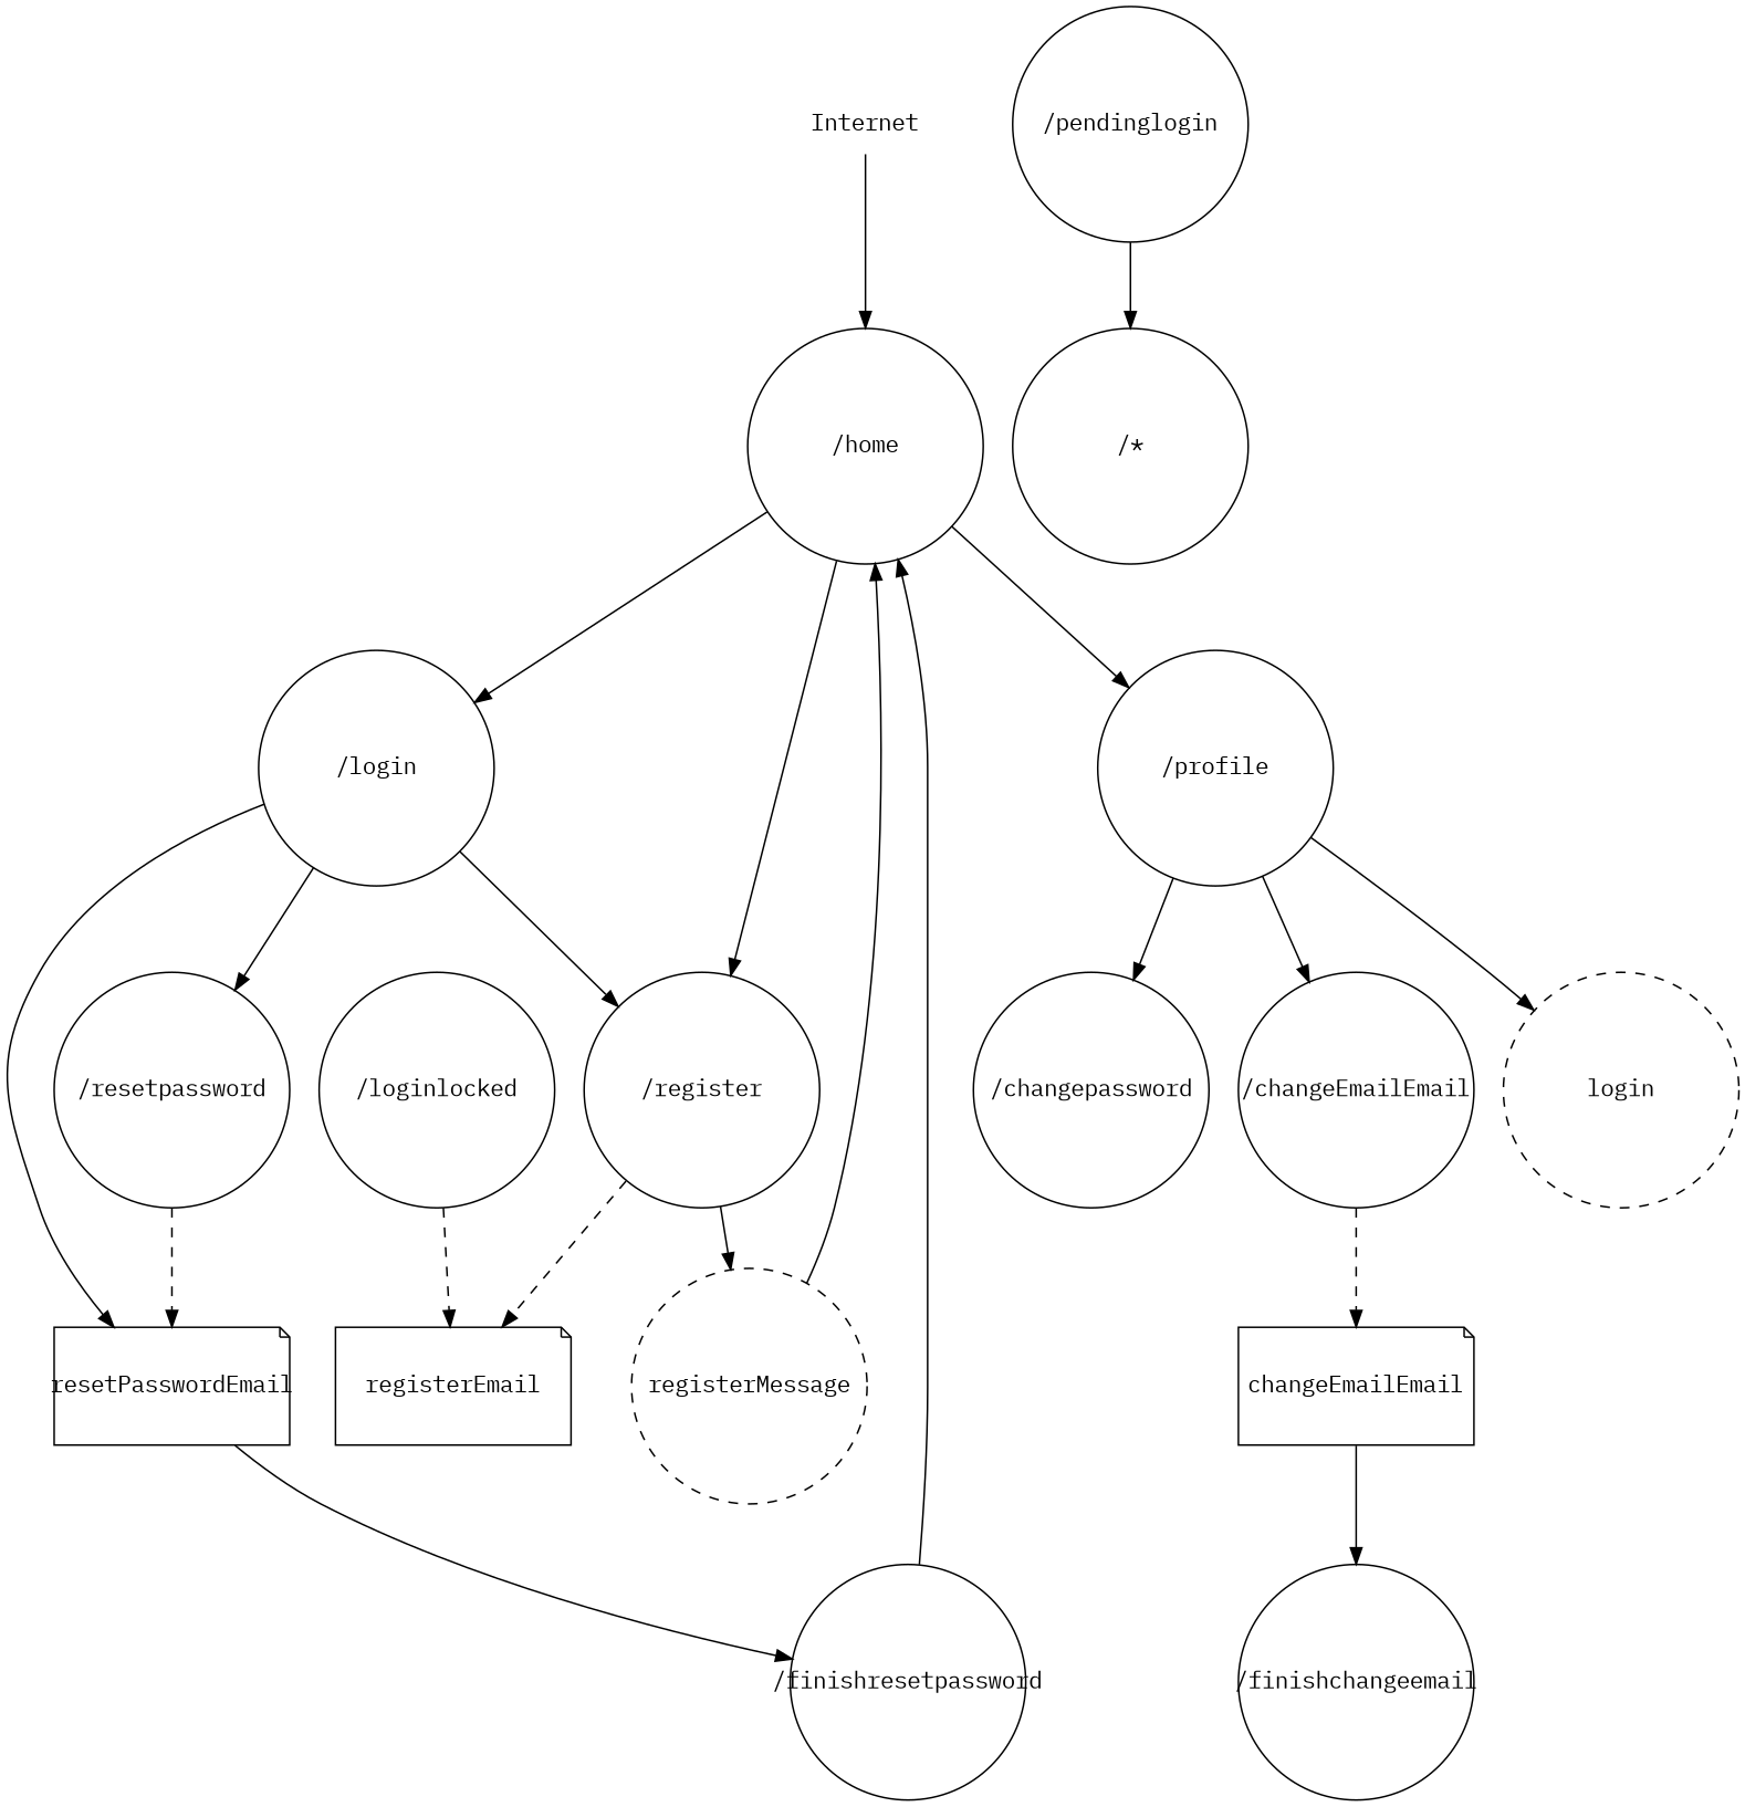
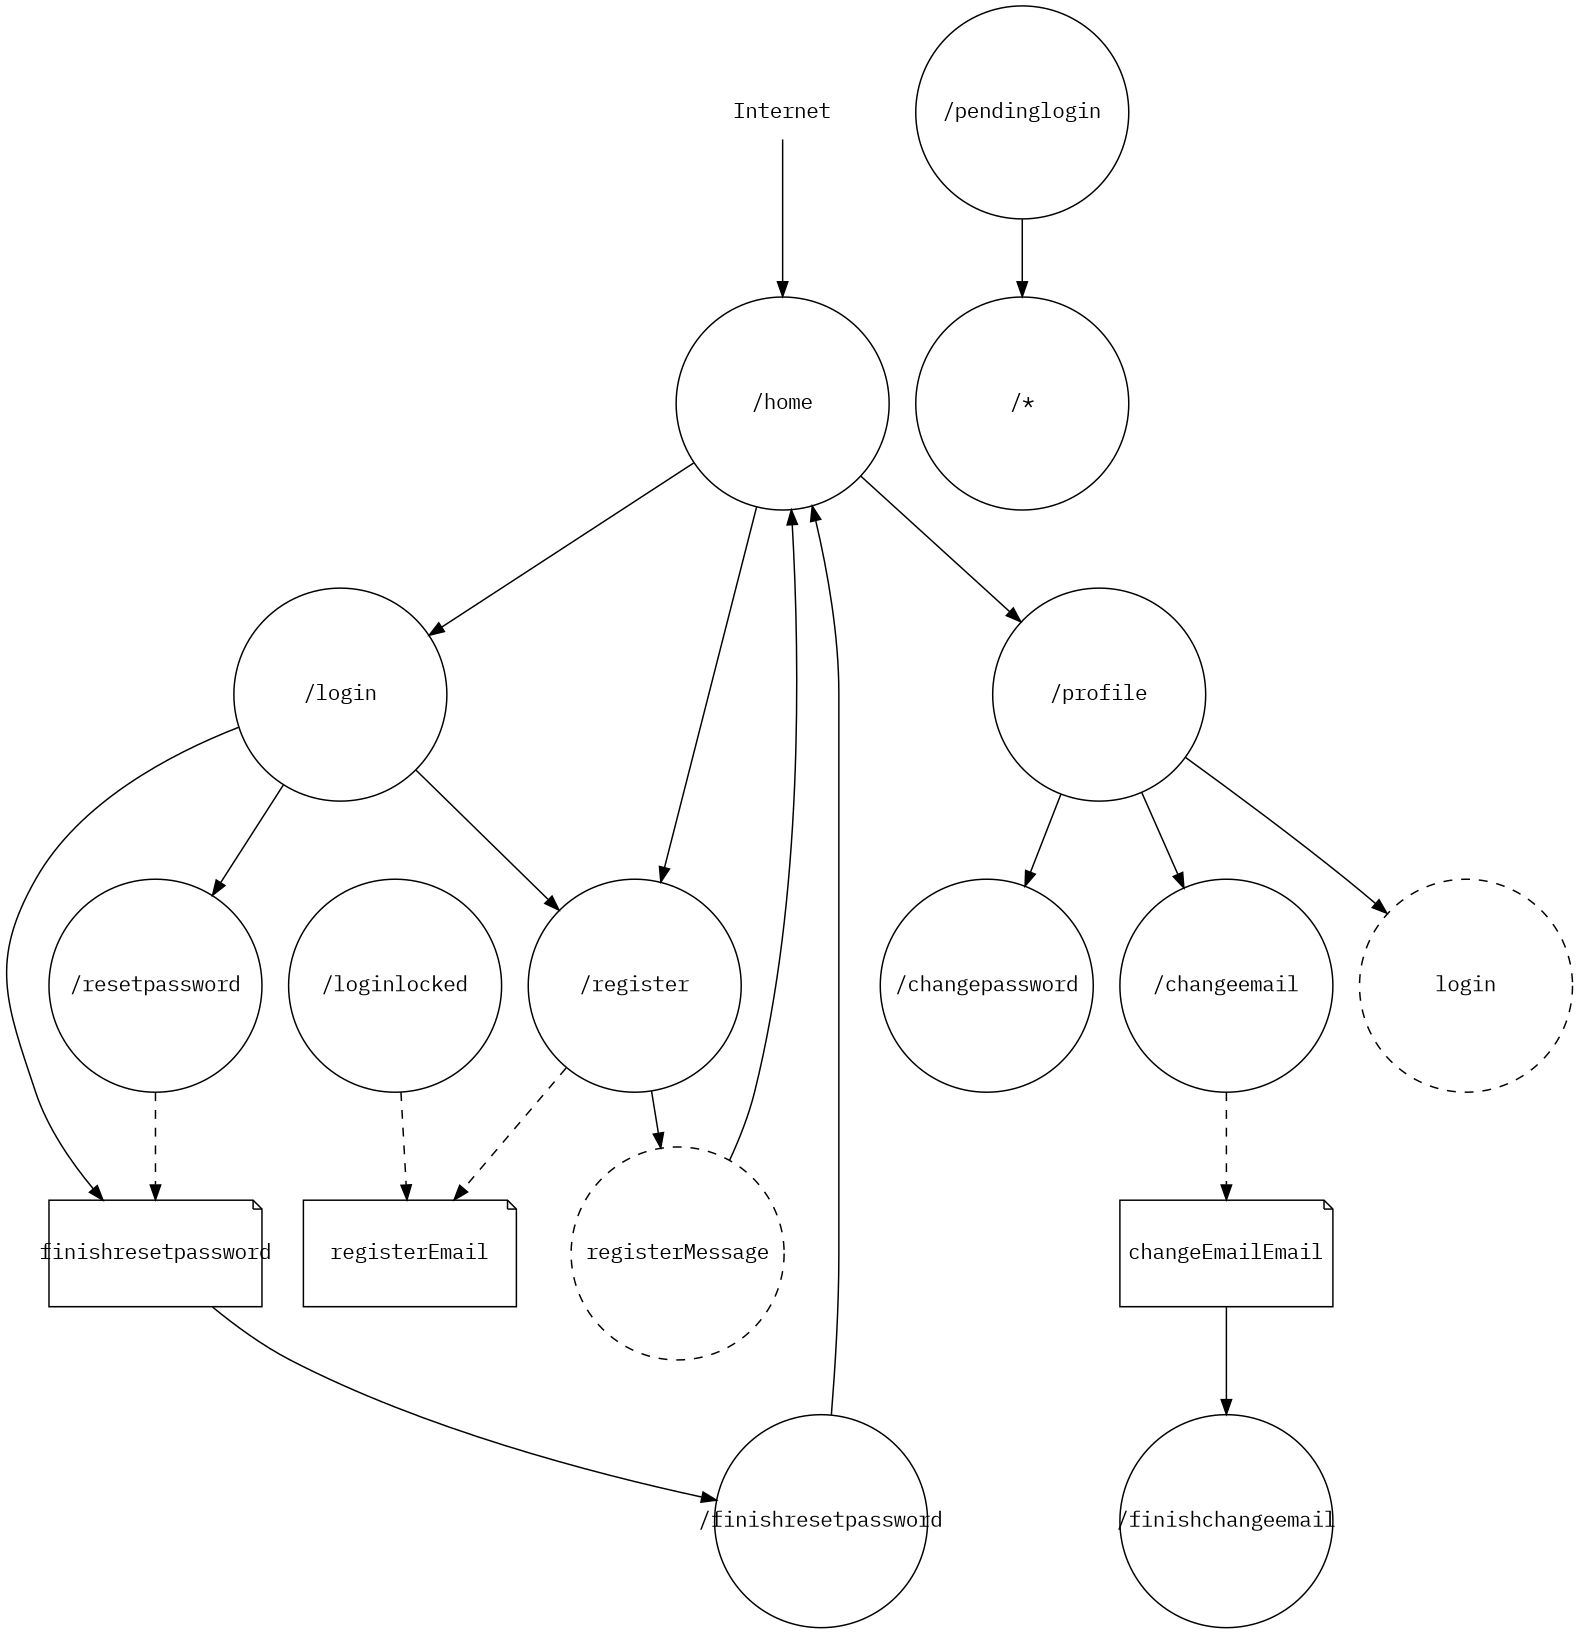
  digraph {
    fontname="IBM Plex Mono"
    node [fixedsize=true fontname="IBM Plex Mono" shape=circle]
    edge [fontname="IBM Plex Mono"]
    n1 [label=Internet shape=none width=2]
    n2 [label="/home" width=2]
    n3 [label="/register" width=2]
    n4 [label="/login" width=2]
    n5 [label="/profile" width=2]
    registerMessage [style=dashed width=2]
    registerEmail [height=1 shape=note width=2]
    n8 [label="/resetpassword" width=2]
-   resetPasswordEmail [height=1 shape=note width=2]
+   resetPasswordEmail [height=1 shape=note width=2 label=finishresetpassword]
    n10 [label="/changepassword" width=2]
-   n11 [label="/changeEmailEmail" width=2]
+   n11 [label="/changeemail" width=2]
    n12 [label=login style=dashed width=2]
    n13 [label="/finishresetpassword" width=2]
    n14 [label="/loginlocked" width=2]
    changeEmailEmail [height=1 shape=note width=2]
    n16 [label="/pendinglogin" width=2]
    n17 [label="/*" width=2]
    n18 [label="/finishchangeemail" width=2]
    n1 -> n2
    n2 -> n3
    n2 -> n4
    n2 -> n5 [label=""]
    n3 -> registerMessage
    n3 -> registerEmail [style=dashed]
    n4 -> n3
    n4 -> n8
    n4 -> resetPasswordEmail
    n5 -> n10 [label=""]
    n5 -> n11 [label=""]
    n5 -> n12 [label=""]
    registerMessage -> n2
    n8 -> resetPasswordEmail [style=dashed]
    resetPasswordEmail -> n13
    n11 -> changeEmailEmail [style=dashed]
    n13 -> n2
    n14 -> registerEmail [style=dashed]
    changeEmailEmail -> n18
    n16 -> n17 [label=""]
  }
